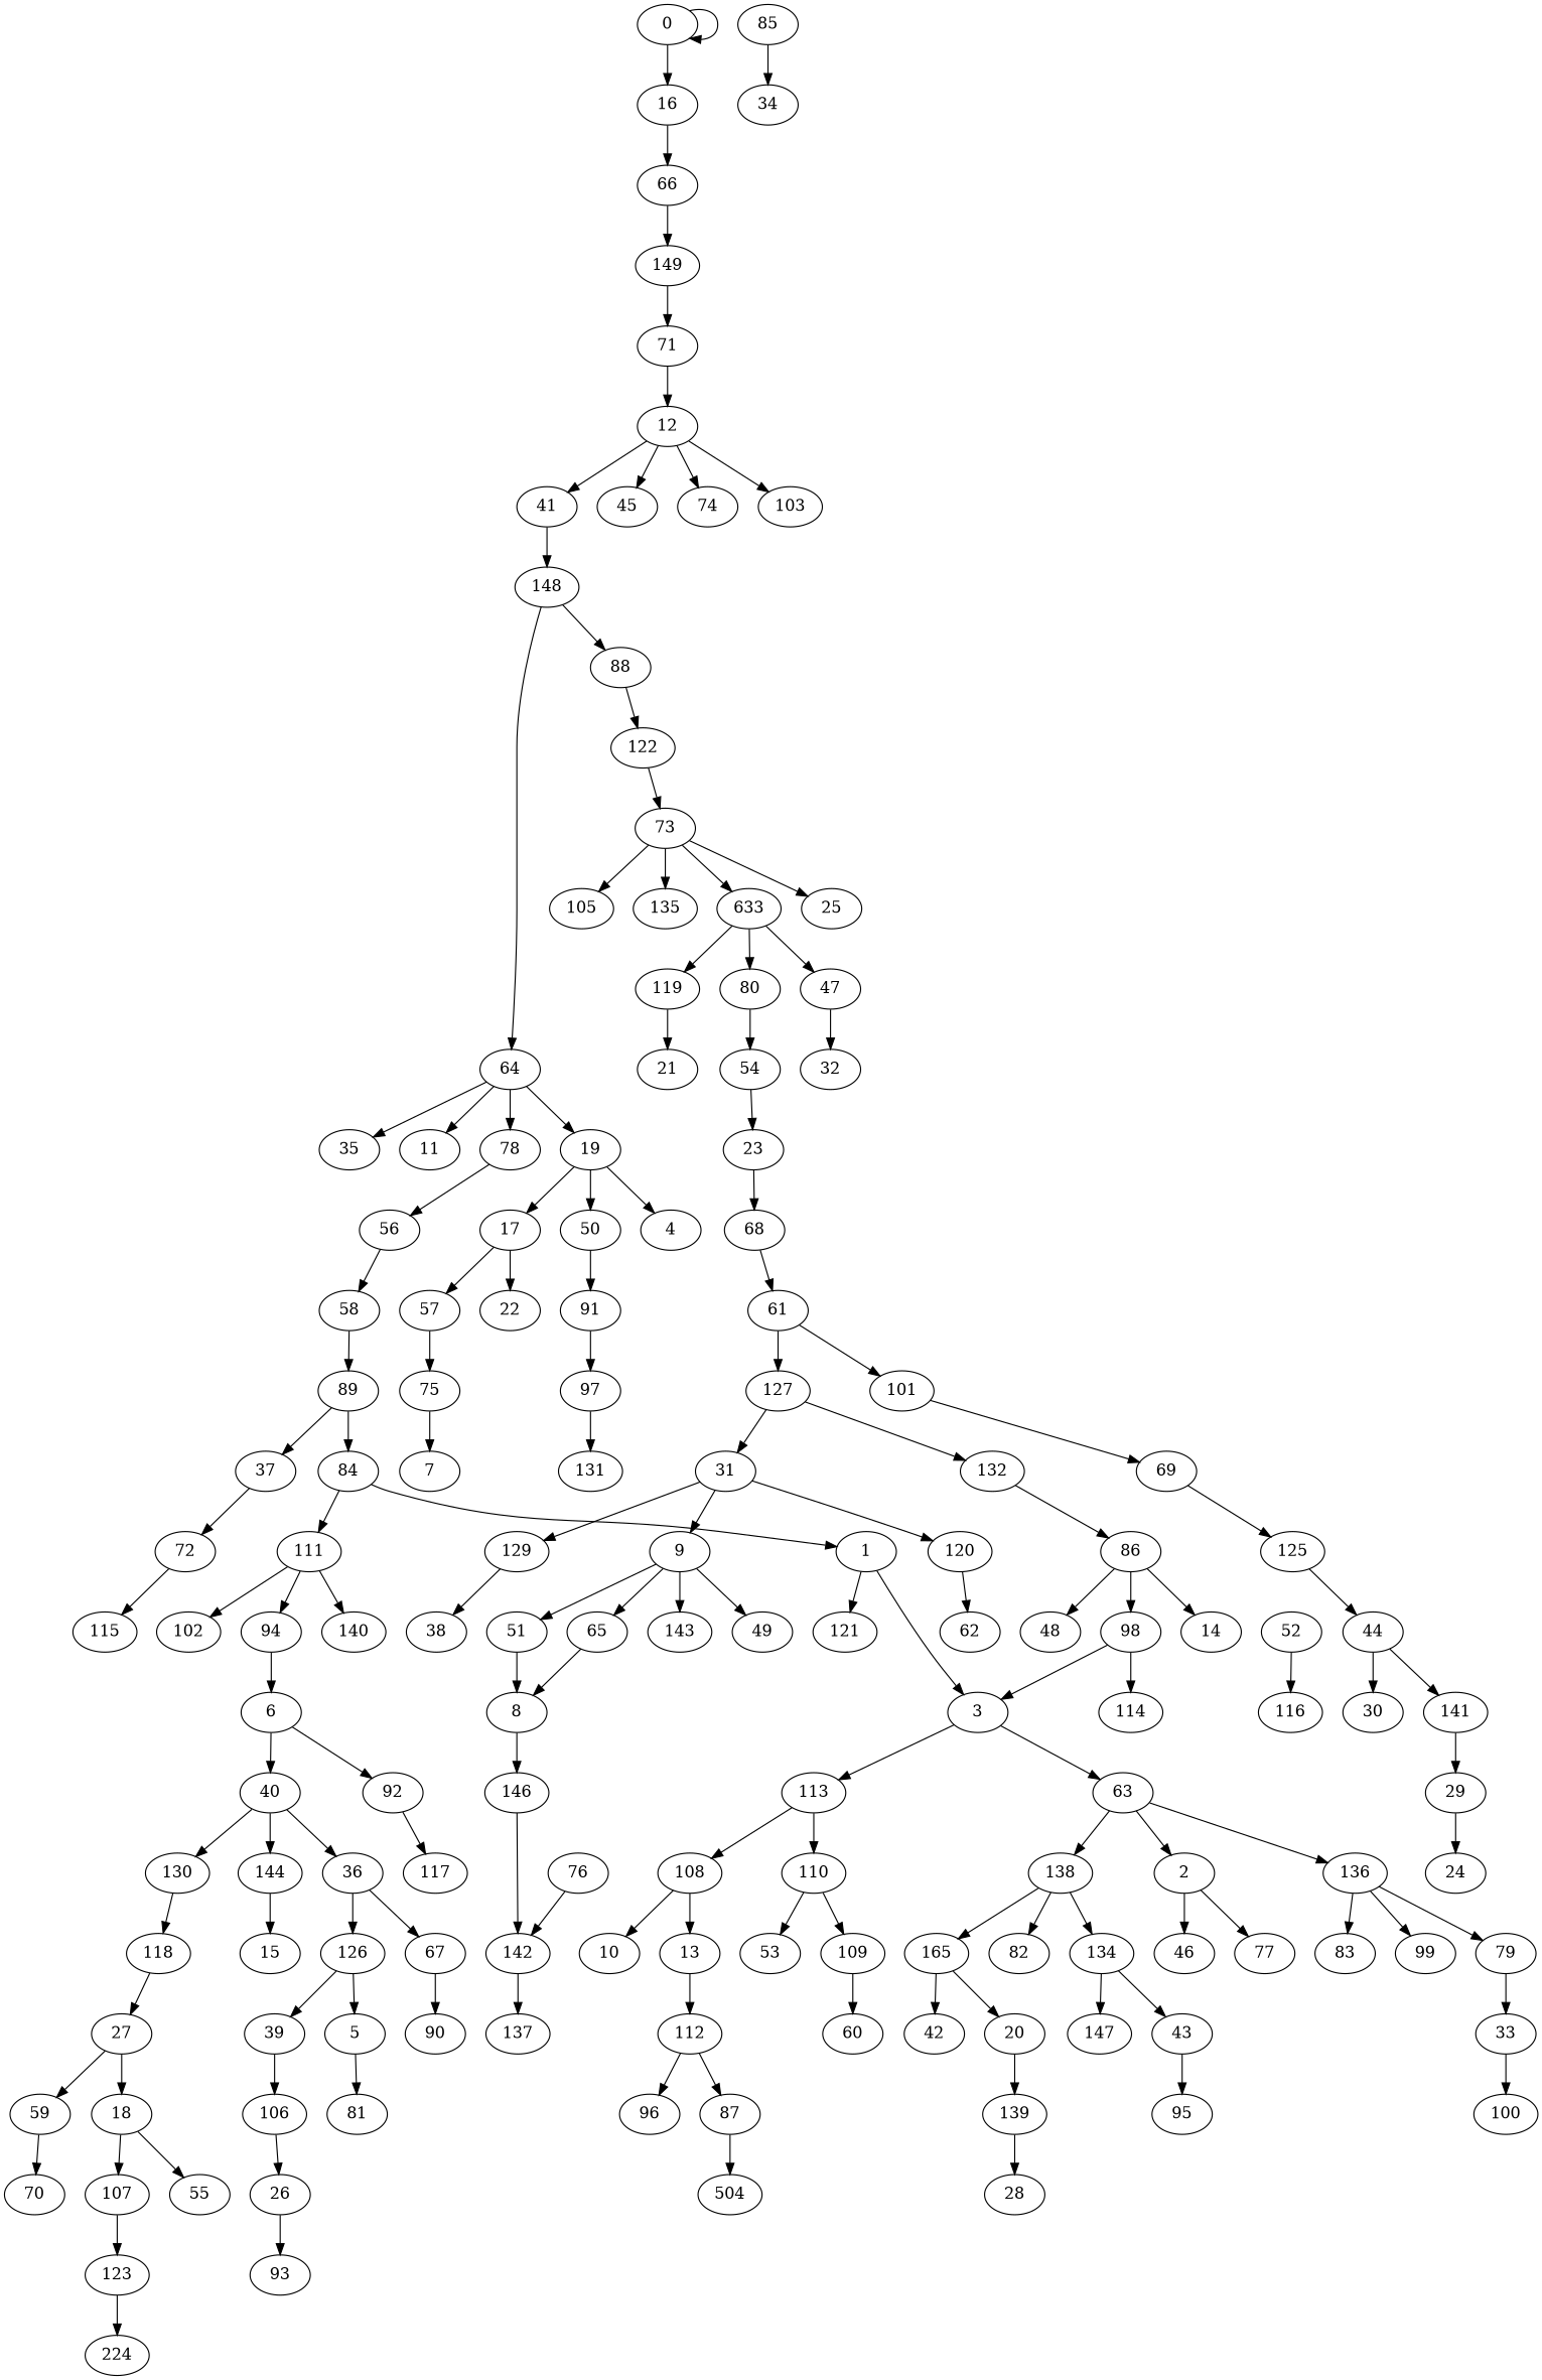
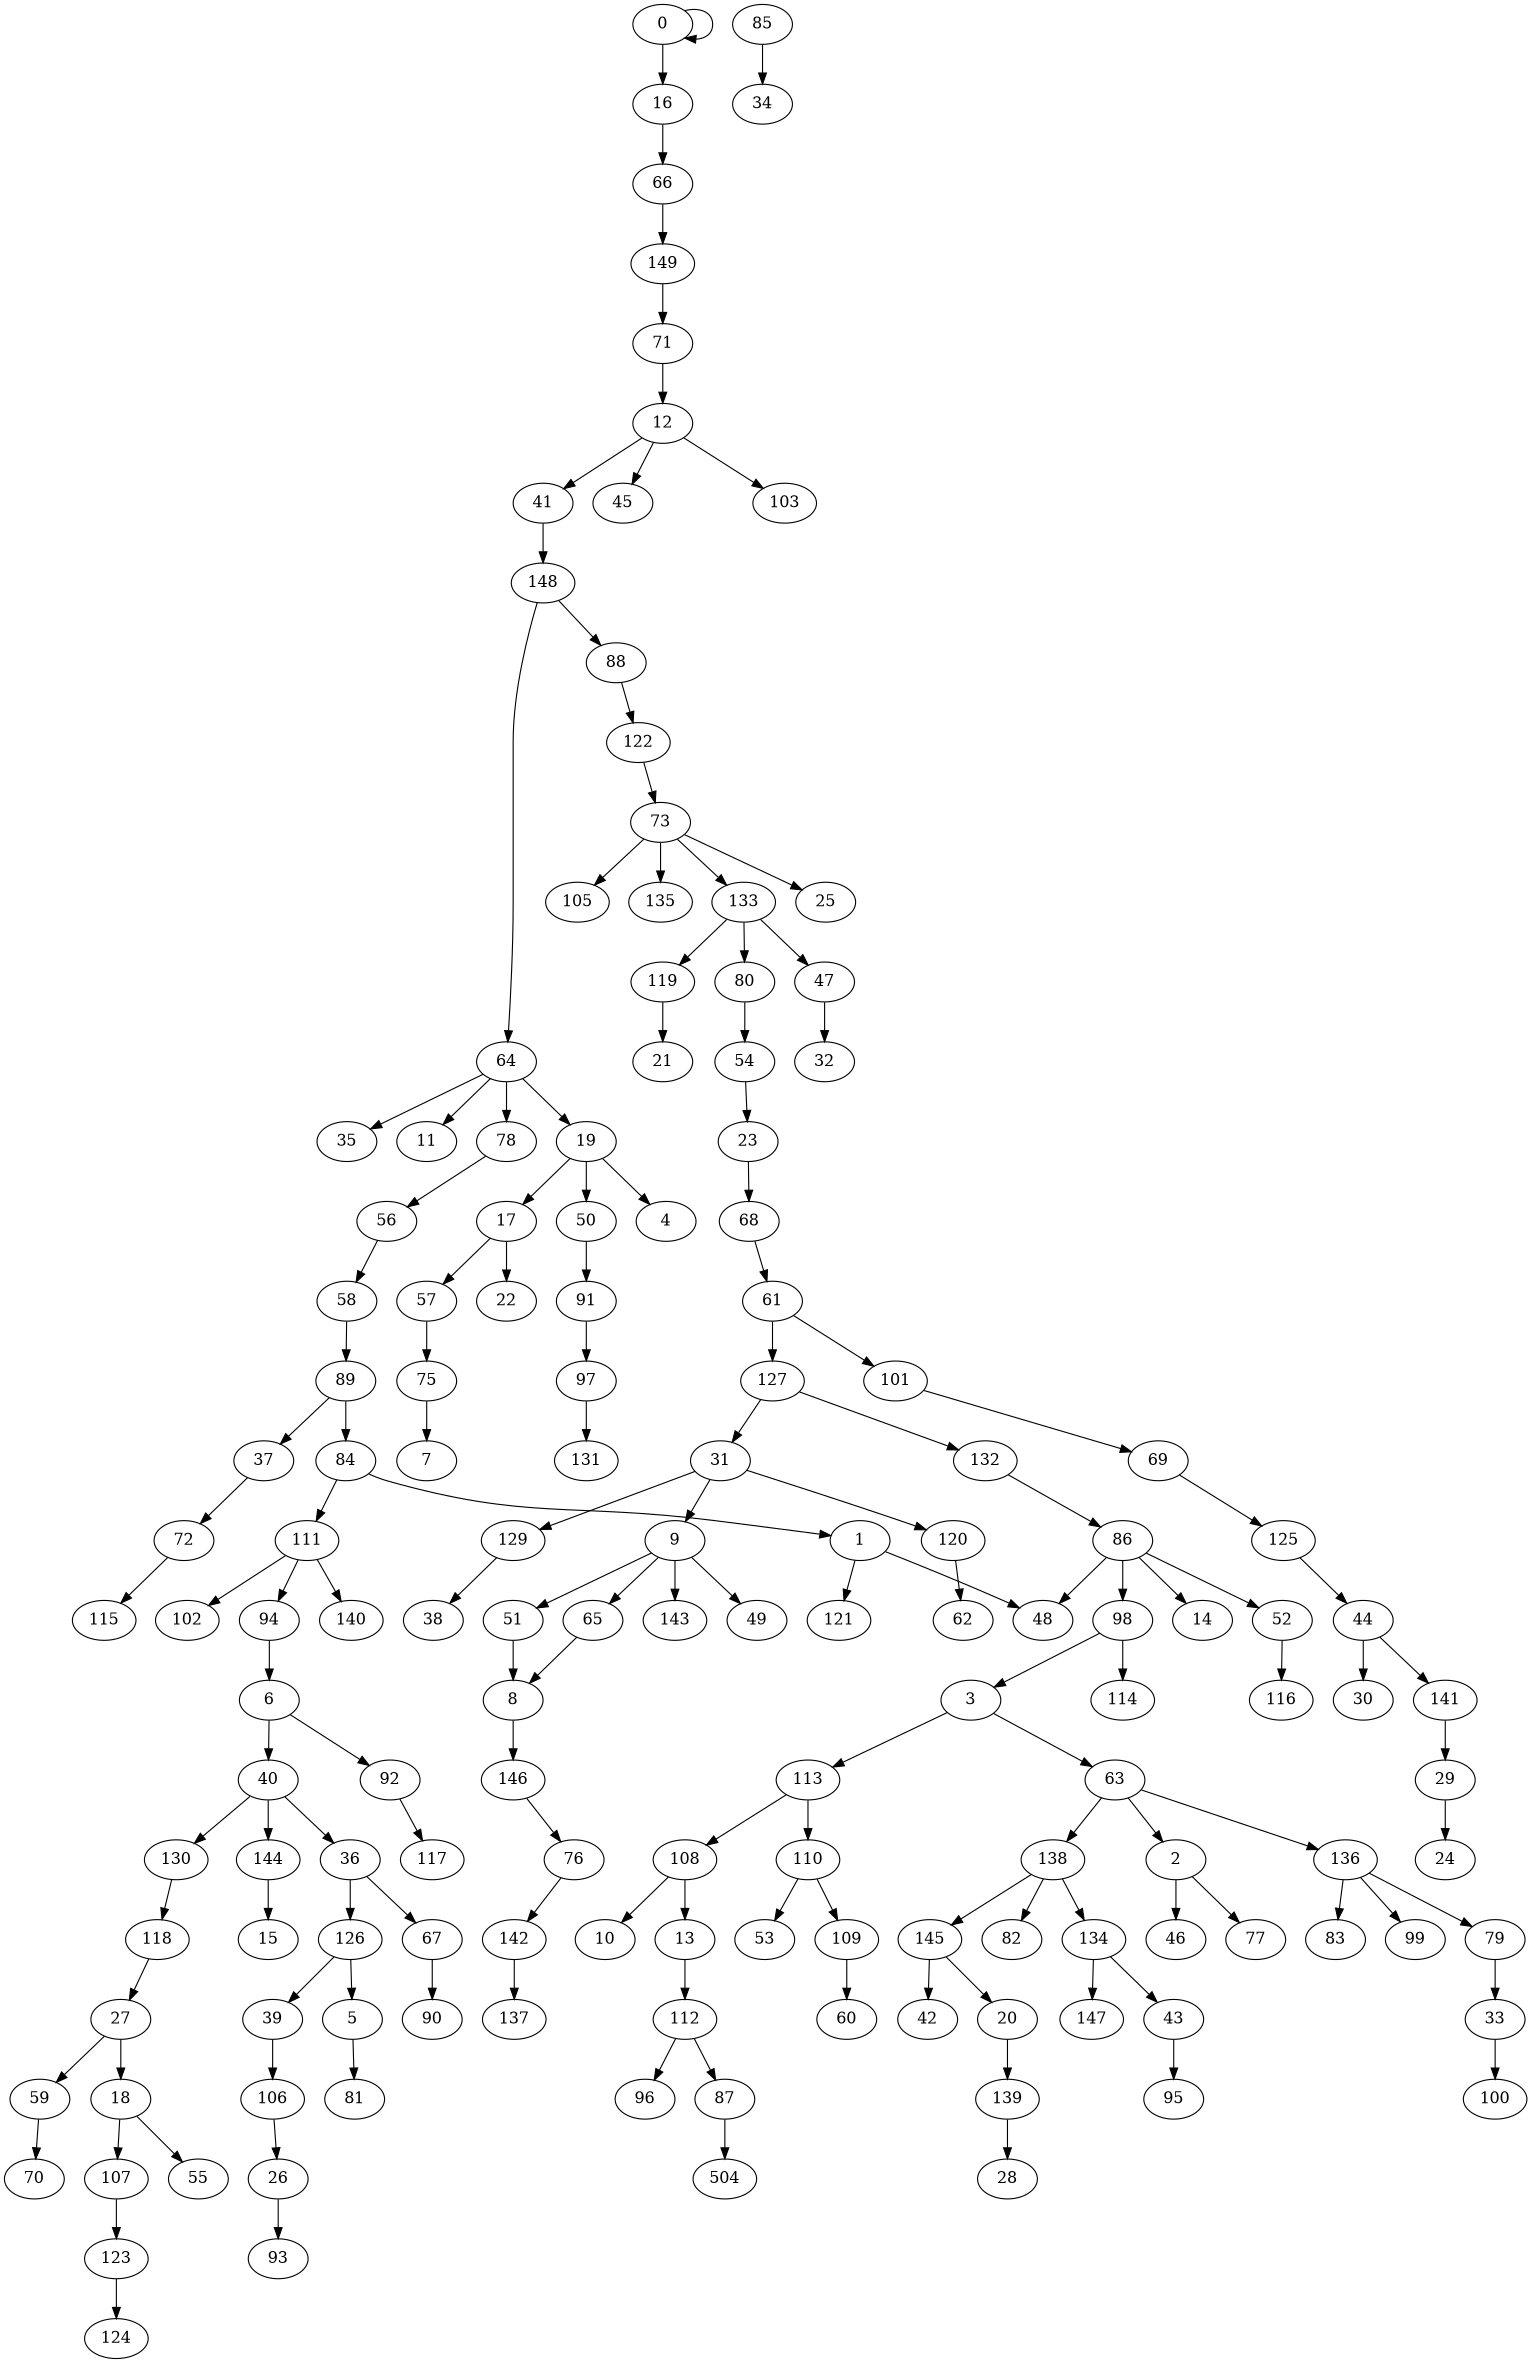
  digraph {
    0 [height=0.5 width=0.75]
    16 [height=0.5 width=0.75]
    66 [height=0.5 width=0.75]
    149 [height=0.5 width=0.75]
    1 [height=0.5 width=0.75]
    3 [height=0.5 width=0.75]
    121 [height=0.5 width=0.75]
    63 [height=0.5 width=0.75]
    113 [height=0.5 width=0.75]
    2 [height=0.5 width=0.75]
    136 [height=0.5 width=0.75]
    138 [height=0.5 width=0.75]
    108 [height=0.5 width=0.75]
    110 [height=0.5 width=0.75]
    46 [height=0.5 width=0.75]
    77 [height=0.5 width=0.75]
    79 [height=0.5 width=0.75]
    83 [height=0.5 width=0.75]
    99 [height=0.5 width=0.75]
    82 [height=0.5 width=0.75]
    134 [height=0.5 width=0.75]
-   145 [height=0.5 width=0.75 label=165]
+   145 [height=0.5 width=0.75]
    10 [height=0.5 width=0.75]
    13 [height=0.5 width=0.75]
    53 [height=0.5 width=0.75]
    109 [height=0.5 width=0.75]
    4 [height=0.5 width=0.75]
    5 [height=0.5 width=0.75]
    81 [height=0.5 width=0.75]
    6 [height=0.5 width=0.75]
    40 [height=0.5 width=0.75]
    92 [height=0.5 width=0.75]
    36 [height=0.5 width=0.75]
    130 [height=0.5 width=0.75]
    144 [height=0.5 width=0.75]
    117 [height=0.5 width=0.75]
    67 [height=0.5 width=0.75]
    126 [height=0.5 width=0.75]
    118 [height=0.5 width=0.75]
    15 [height=0.5 width=0.75]
    7 [height=0.5 width=0.75]
    8 [height=0.5 width=0.75]
    146 [height=0.5 width=0.75]
    76 [height=0.5 width=0.75]
    142 [height=0.5 width=0.75]
    9 [height=0.5 width=0.75]
    49 [height=0.5 width=0.75]
    51 [height=0.5 width=0.75]
    65 [height=0.5 width=0.75]
    143 [height=0.5 width=0.75]
    85 [height=0.5 width=0.75]
    34 [height=0.5 width=0.75]
    11 [height=0.5 width=0.75]
    12 [height=0.5 width=0.75]
    41 [height=0.5 width=0.75]
    45 [height=0.5 width=0.75]
-   74 [height=0.5 width=0.75]
    103 [height=0.5 width=0.75]
    148 [height=0.5 width=0.75]
    64 [height=0.5 width=0.75]
    88 [height=0.5 width=0.75]
    112 [height=0.5 width=0.75]
    87 [height=0.5 width=0.75]
    96 [height=0.5 width=0.75]
    n65 [height=0.5 label=504 width=0.75]
    14 [height=0.5 width=0.75]
    71 [height=0.5 width=0.75]
    17 [height=0.5 width=0.75]
    22 [height=0.5 width=0.75]
    57 [height=0.5 width=0.75]
    75 [height=0.5 width=0.75]
    18 [height=0.5 width=0.75]
    55 [height=0.5 width=0.75]
    107 [height=0.5 width=0.75]
    123 [height=0.5 width=0.75]
-   124 [height=0.5 width=0.75 label=224]
+   124 [height=0.5 width=0.75]
    19 [height=0.5 width=0.75]
    50 [height=0.5 width=0.75]
    91 [height=0.5 width=0.75]
    97 [height=0.5 width=0.75]
    20 [height=0.5 width=0.75]
    139 [height=0.5 width=0.75]
    28 [height=0.5 width=0.75]
    21 [height=0.5 width=0.75]
    23 [height=0.5 width=0.75]
    68 [height=0.5 width=0.75]
    61 [height=0.5 width=0.75]
    101 [height=0.5 width=0.75]
    127 [height=0.5 width=0.75]
    24 [height=0.5 width=0.75]
    25 [height=0.5 width=0.75]
    26 [height=0.5 width=0.75]
    93 [height=0.5 width=0.75]
    27 [height=0.5 width=0.75]
    59 [height=0.5 width=0.75]
    70 [height=0.5 width=0.75]
    29 [height=0.5 width=0.75]
    30 [height=0.5 width=0.75]
    31 [height=0.5 width=0.75]
    120 [height=0.5 width=0.75]
    129 [height=0.5 width=0.75]
    62 [height=0.5 width=0.75]
    38 [height=0.5 width=0.75]
    32 [height=0.5 width=0.75]
    33 [height=0.5 width=0.75]
    100 [height=0.5 width=0.75]
    35 [height=0.5 width=0.75]
    90 [height=0.5 width=0.75]
    39 [height=0.5 width=0.75]
    106 [height=0.5 width=0.75]
    37 [height=0.5 width=0.75]
    72 [height=0.5 width=0.75]
    115 [height=0.5 width=0.75]
    78 [height=0.5 width=0.75]
    122 [height=0.5 width=0.75]
    42 [height=0.5 width=0.75]
    43 [height=0.5 width=0.75]
    95 [height=0.5 width=0.75]
    44 [height=0.5 width=0.75]
    141 [height=0.5 width=0.75]
    47 [height=0.5 width=0.75]
    48 [height=0.5 width=0.75]
    131 [height=0.5 width=0.75]
    52 [height=0.5 width=0.75]
    116 [height=0.5 width=0.75]
    54 [height=0.5 width=0.75]
    56 [height=0.5 width=0.75]
    58 [height=0.5 width=0.75]
    89 [height=0.5 width=0.75]
    84 [height=0.5 width=0.75]
    111 [height=0.5 width=0.75]
    60 [height=0.5 width=0.75]
    69 [height=0.5 width=0.75]
    132 [height=0.5 width=0.75]
    125 [height=0.5 width=0.75]
    86 [height=0.5 width=0.75]
    147 [height=0.5 width=0.75]
    73 [height=0.5 width=0.75]
    105 [height=0.5 width=0.75]
-   133 [height=0.5 width=0.75 label=633]
+   133 [height=0.5 width=0.75]
    135 [height=0.5 width=0.75]
    80 [height=0.5 width=0.75]
    119 [height=0.5 width=0.75]
    137 [height=0.5 width=0.75]
    94 [height=0.5 width=0.75]
    102 [height=0.5 width=0.75]
    140 [height=0.5 width=0.75]
    98 [height=0.5 width=0.75]
    114 [height=0.5 width=0.75]
    0 -> 0
    0 -> 16
    16 -> 66
    66 -> 149
    149 -> 71
-   1 -> 3
+   1 -> 48
    1 -> 121
    3 -> 63
    3 -> 113
    63 -> 2
    63 -> 136
    63 -> 138
    113 -> 108
    113 -> 110
    2 -> 46
    2 -> 77
    136 -> 79
    136 -> 83
    136 -> 99
    138 -> 82
    138 -> 134
    138 -> 145
    108 -> 10
    108 -> 13
    110 -> 53
    110 -> 109
    79 -> 33
    134 -> 43
    134 -> 147
    145 -> 20
    145 -> 42
    13 -> 112
    109 -> 60
    5 -> 81
    6 -> 40
    6 -> 92
    40 -> 36
    40 -> 130
    40 -> 144
    92 -> 117
    36 -> 67
    36 -> 126
    130 -> 118
    144 -> 15
    67 -> 90
    126 -> 5
    126 -> 39
    118 -> 27
    8 -> 146
-   146 -> 142
+   146 -> 76
    76 -> 142
    142 -> 137
    9 -> 49
    9 -> 51
    9 -> 65
    9 -> 143
    51 -> 8
    65 -> 8
    85 -> 34
    12 -> 41
    12 -> 45
-   12 -> 74
    12 -> 103
    41 -> 148
    148 -> 64
    148 -> 88
    64 -> 11
    64 -> 19
    64 -> 35
    64 -> 78
    88 -> 122
    112 -> 87
    112 -> 96
    87 -> n65
    71 -> 12
    17 -> 22
    17 -> 57
    57 -> 75
    75 -> 7
    18 -> 55
    18 -> 107
    107 -> 123
    123 -> 124
    19 -> 4
    19 -> 17
    19 -> 50
    50 -> 91
    91 -> 97
    97 -> 131
    20 -> 139
    139 -> 28
    23 -> 68
    68 -> 61
    61 -> 101
    61 -> 127
    101 -> 69
    127 -> 31
    127 -> 132
    26 -> 93
    27 -> 18
    27 -> 59
    59 -> 70
    29 -> 24
    31 -> 9
    31 -> 120
    31 -> 129
    120 -> 62
    129 -> 38
    33 -> 100
    39 -> 106
    106 -> 26
    37 -> 72
    72 -> 115
    78 -> 56
    122 -> 73
    43 -> 95
    44 -> 30
    44 -> 141
    141 -> 29
    47 -> 32
    52 -> 116
    54 -> 23
    56 -> 58
    58 -> 89
    89 -> 37
    89 -> 84
    84 -> 1
    84 -> 111
    111 -> 94
    111 -> 102
    111 -> 140
    69 -> 125
    132 -> 86
    125 -> 44
    86 -> 14
    86 -> 48
+   86 -> 52
    86 -> 98
    73 -> 25
    73 -> 105
    73 -> 133
    73 -> 135
    133 -> 47
    133 -> 80
    133 -> 119
    80 -> 54
    119 -> 21
    94 -> 6
    98 -> 3
    98 -> 114
  }
